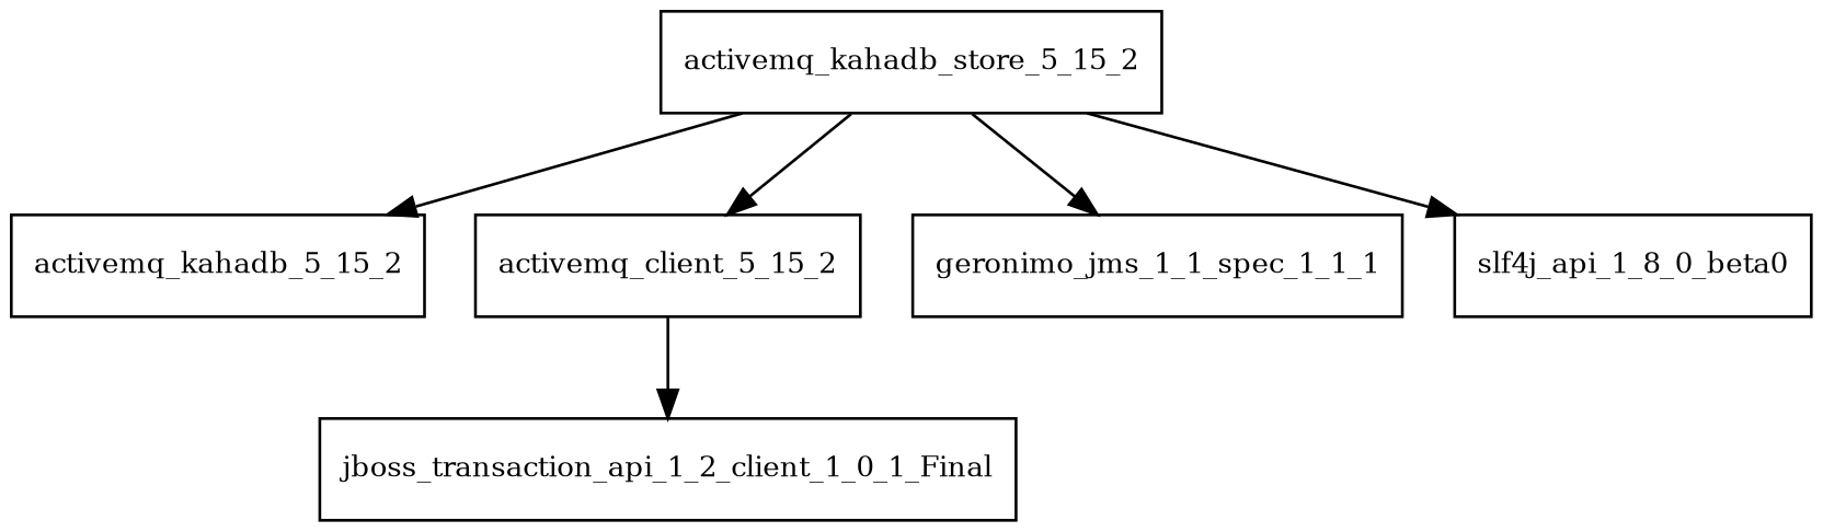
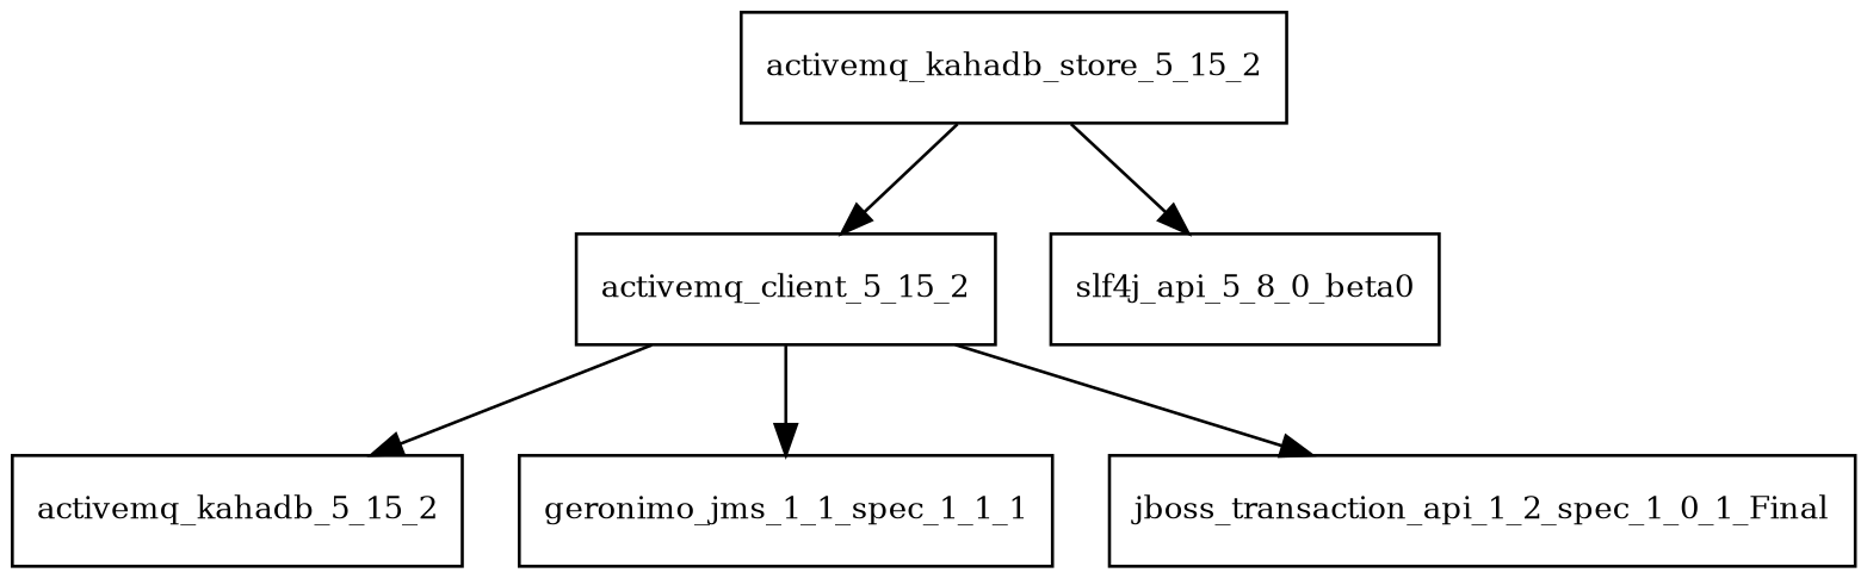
  digraph {
    fontname="DejaVu Serif"
    node [fontname="DejaVu Serif" fontsize=10.0 shape=box]
    edge [fontname="DejaVu Serif"]
    n1 [label=activemq_kahadb_5_15_2]
    activemq_kahadb_store_5_15_2
    activemq_client_5_15_2
    geronimo_jms_1_1_spec_1_1_1
-   slf4j_api_1_8_0_beta0
-   jboss_transaction_api_1_2_spec_1_0_1_Final [label=jboss_transaction_api_1_2_client_1_0_1_Final]
-   activemq_kahadb_store_5_15_2 -> n1
+   slf4j_api_1_8_0_beta0 [label=slf4j_api_5_8_0_beta0]
+   jboss_transaction_api_1_2_spec_1_0_1_Final
+   activemq_client_5_15_2 -> n1
    activemq_kahadb_store_5_15_2 -> activemq_client_5_15_2
-   activemq_kahadb_store_5_15_2 -> geronimo_jms_1_1_spec_1_1_1
+   activemq_client_5_15_2 -> geronimo_jms_1_1_spec_1_1_1
    activemq_kahadb_store_5_15_2 -> slf4j_api_1_8_0_beta0
    activemq_client_5_15_2 -> jboss_transaction_api_1_2_spec_1_0_1_Final
  }
